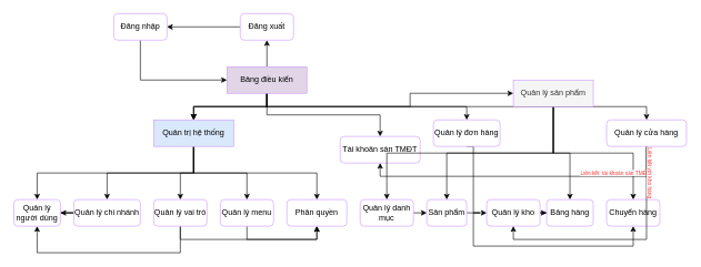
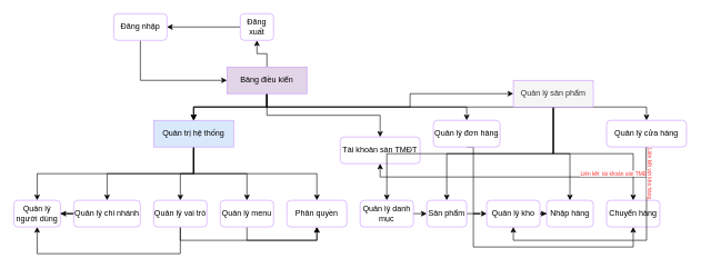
  <mxCell id="0" />
  <mxCell id="1" parent="0" />
  <mxCell id="2" style="edgeStyle=orthogonalEdgeStyle;rounded=0;orthogonalLoop=1;jettySize=auto;html=1;exitX=0.5;exitY=1;exitDx=0;exitDy=0;entryX=0;entryY=0.5;entryDx=0;entryDy=0;" edge="1" parent="1" source="3" target="12"><mxGeometry relative="1" as="geometry" /></mxCell>
  <mxCell id="3" value="Đăng nhập" style="rounded=1;whiteSpace=wrap;html=1;strokeColor=#CC99FF;" vertex="1" parent="1"><mxGeometry x="170" y="20" width="80" height="40" as="geometry" /></mxCell>
  <mxCell id="4" value="" style="edgeStyle=orthogonalEdgeStyle;rounded=0;orthogonalLoop=1;jettySize=auto;html=1;" edge="1" parent="1" source="12" target="14"><mxGeometry relative="1" as="geometry" /></mxCell>
  <mxCell id="5" value="" style="edgeStyle=orthogonalEdgeStyle;rounded=0;orthogonalLoop=1;jettySize=auto;html=1;" edge="1" parent="1" source="12" target="20"><mxGeometry relative="1" as="geometry" /></mxCell>
  <mxCell id="6" value="" style="edgeStyle=orthogonalEdgeStyle;rounded=0;orthogonalLoop=1;jettySize=auto;html=1;" edge="1" parent="1" source="12" target="20"><mxGeometry relative="1" as="geometry" /></mxCell>
  <mxCell id="7" value="" style="edgeStyle=orthogonalEdgeStyle;rounded=0;orthogonalLoop=1;jettySize=auto;html=1;" edge="1" parent="1" source="12" target="20"><mxGeometry relative="1" as="geometry" /></mxCell>
  <mxCell id="8" style="edgeStyle=orthogonalEdgeStyle;rounded=0;orthogonalLoop=1;jettySize=auto;html=1;exitX=0.5;exitY=1;exitDx=0;exitDy=0;entryX=0.5;entryY=0;entryDx=0;entryDy=0;" edge="1" parent="1" source="12" target="21"><mxGeometry relative="1" as="geometry"><mxPoint x="614" y="180" as="targetPoint" /></mxGeometry></mxCell>
  <mxCell id="9" style="edgeStyle=orthogonalEdgeStyle;rounded=0;orthogonalLoop=1;jettySize=auto;html=1;exitX=0.5;exitY=1;exitDx=0;exitDy=0;" edge="1" parent="1" source="12" target="32"><mxGeometry relative="1" as="geometry" /></mxCell>
  <mxCell id="10" style="edgeStyle=orthogonalEdgeStyle;rounded=0;orthogonalLoop=1;jettySize=auto;html=1;exitX=0.5;exitY=1;exitDx=0;exitDy=0;" edge="1" parent="1" source="12" target="37"><mxGeometry relative="1" as="geometry" /></mxCell>
  <mxCell id="11" style="edgeStyle=orthogonalEdgeStyle;rounded=0;orthogonalLoop=1;jettySize=auto;html=1;exitX=0.5;exitY=1;exitDx=0;exitDy=0;" edge="1" parent="1" source="12" target="50"><mxGeometry relative="1" as="geometry" /></mxCell>
  <mxCell id="12" value="Bảng điều kiển" style="rounded=0;whiteSpace=wrap;html=1;fillColor=#e1d5e7;strokeColor=#CC99FF;" vertex="1" parent="1"><mxGeometry x="340" y="100" width="120" height="40" as="geometry" /></mxCell>
  <mxCell id="13" style="edgeStyle=orthogonalEdgeStyle;rounded=0;orthogonalLoop=1;jettySize=auto;html=1;exitX=0;exitY=0.5;exitDx=0;exitDy=0;entryX=1;entryY=0.5;entryDx=0;entryDy=0;" edge="1" parent="1" source="14" target="3"><mxGeometry relative="1" as="geometry" /></mxCell>
- <mxCell id="14" value="Đăng xuất" style="rounded=1;whiteSpace=wrap;html=1;strokeColor=#CC99FF;" vertex="1" parent="1"><mxGeometry x="360" y="20" width="80" height="40" as="geometry" /></mxCell>
+ <mxCell id="14" value="Đăng xuất" style="rounded=1;whiteSpace=wrap;html=1;strokeColor=#CC99FF;" vertex="1" parent="1"><mxGeometry x="360" y="20" width="50" height="40" as="geometry" /></mxCell>
  <mxCell id="15" style="edgeStyle=orthogonalEdgeStyle;rounded=0;orthogonalLoop=1;jettySize=auto;html=1;exitX=0.5;exitY=1;exitDx=0;exitDy=0;entryX=0.5;entryY=0;entryDx=0;entryDy=0;" edge="1" parent="1" source="20" target="23"><mxGeometry relative="1" as="geometry" /></mxCell>
  <mxCell id="16" style="edgeStyle=orthogonalEdgeStyle;rounded=0;orthogonalLoop=1;jettySize=auto;html=1;exitX=0.5;exitY=1;exitDx=0;exitDy=0;entryX=0.5;entryY=0;entryDx=0;entryDy=0;" edge="1" parent="1" source="20" target="26"><mxGeometry relative="1" as="geometry" /></mxCell>
  <mxCell id="17" style="edgeStyle=orthogonalEdgeStyle;rounded=0;orthogonalLoop=1;jettySize=auto;html=1;exitX=0.5;exitY=1;exitDx=0;exitDy=0;entryX=0.5;entryY=0;entryDx=0;entryDy=0;" edge="1" parent="1" source="20" target="28"><mxGeometry relative="1" as="geometry" /></mxCell>
  <mxCell id="18" style="edgeStyle=orthogonalEdgeStyle;rounded=0;orthogonalLoop=1;jettySize=auto;html=1;exitX=0.5;exitY=1;exitDx=0;exitDy=0;" edge="1" parent="1" source="20" target="29"><mxGeometry relative="1" as="geometry" /></mxCell>
  <mxCell id="19" style="edgeStyle=orthogonalEdgeStyle;rounded=0;orthogonalLoop=1;jettySize=auto;html=1;exitX=0.5;exitY=1;exitDx=0;exitDy=0;entryX=0.5;entryY=0;entryDx=0;entryDy=0;" edge="1" parent="1" source="20" target="30"><mxGeometry relative="1" as="geometry" /></mxCell>
  <mxCell id="20" value="Quản trị hệ thống" style="rounded=0;whiteSpace=wrap;html=1;fillColor=#dae8fc;strokeColor=#CC99FF;" vertex="1" parent="1"><mxGeometry x="230" y="180" width="120" height="40" as="geometry" /></mxCell>
  <mxCell id="21" value="Tài khoản sàn TMĐT" style="rounded=1;whiteSpace=wrap;html=1;strokeColor=#CC99FF;" vertex="1" parent="1"><mxGeometry x="510" y="205" width="120" height="40" as="geometry" /></mxCell>
  <mxCell id="22" style="edgeStyle=orthogonalEdgeStyle;rounded=0;orthogonalLoop=1;jettySize=auto;html=1;exitX=0;exitY=0.5;exitDx=0;exitDy=0;" edge="1" parent="1" source="23" target="30"><mxGeometry relative="1" as="geometry" /></mxCell>
  <mxCell id="23" value="Quản lý chi nhánh" style="rounded=1;whiteSpace=wrap;html=1;strokeColor=#CC99FF;" vertex="1" parent="1"><mxGeometry x="110" y="300" width="100" height="40" as="geometry" /></mxCell>
  <mxCell id="24" style="edgeStyle=orthogonalEdgeStyle;rounded=0;orthogonalLoop=1;jettySize=auto;html=1;exitX=0.5;exitY=1;exitDx=0;exitDy=0;entryX=0.5;entryY=1;entryDx=0;entryDy=0;" edge="1" parent="1" source="26" target="29"><mxGeometry relative="1" as="geometry" /></mxCell>
  <mxCell id="25" style="edgeStyle=orthogonalEdgeStyle;rounded=0;orthogonalLoop=1;jettySize=auto;html=1;exitX=0.5;exitY=1;exitDx=0;exitDy=0;entryX=0.5;entryY=1;entryDx=0;entryDy=0;fontSize=8;fontColor=#FF3333;" edge="1" parent="1" source="26" target="30"><mxGeometry relative="1" as="geometry"><Array as="points"><mxPoint x="270" y="380" /><mxPoint x="55" y="380" /></Array></mxGeometry></mxCell>
  <mxCell id="26" value="Quản lý vai trò" style="rounded=1;whiteSpace=wrap;html=1;strokeColor=#CC99FF;" vertex="1" parent="1"><mxGeometry x="230" y="300" width="80" height="40" as="geometry" /></mxCell>
  <mxCell id="27" style="edgeStyle=orthogonalEdgeStyle;rounded=0;orthogonalLoop=1;jettySize=auto;html=1;exitX=0.5;exitY=1;exitDx=0;exitDy=0;entryX=0.5;entryY=1;entryDx=0;entryDy=0;" edge="1" parent="1" source="28" target="29"><mxGeometry relative="1" as="geometry" /></mxCell>
  <mxCell id="28" value="Quản lý menu" style="rounded=1;whiteSpace=wrap;html=1;strokeColor=#CC99FF;" vertex="1" parent="1"><mxGeometry x="330" y="300" width="80" height="40" as="geometry" /></mxCell>
  <mxCell id="29" value="Phân quyền" style="rounded=1;whiteSpace=wrap;html=1;strokeColor=#CC99FF;" vertex="1" parent="1"><mxGeometry x="430" y="300" width="90" height="40" as="geometry" /></mxCell>
  <mxCell id="30" value="Quản lý người dùng" style="rounded=1;whiteSpace=wrap;html=1;strokeColor=#CC99FF;" vertex="1" parent="1"><mxGeometry y="300" width="70" height="40" as="geometry" x="20" /></mxCell>
  <mxCell id="31" style="edgeStyle=orthogonalEdgeStyle;rounded=0;orthogonalLoop=1;jettySize=auto;html=1;exitX=0.5;exitY=1;exitDx=0;exitDy=0;entryX=0.5;entryY=1;entryDx=0;entryDy=0;" edge="1" parent="1" source="32" target="45"><mxGeometry relative="1" as="geometry"><Array as="points"><mxPoint x="710" y="220" /><mxPoint x="710" y="370" /><mxPoint x="950" y="370" /></Array></mxGeometry></mxCell>
  <mxCell id="32" value="Quản lý đơn hàng" style="rounded=1;whiteSpace=wrap;html=1;strokeColor=#CC99FF;" vertex="1" parent="1"><mxGeometry x="650" y="180" width="100" height="40" as="geometry" /></mxCell>
  <mxCell id="33" style="edgeStyle=orthogonalEdgeStyle;rounded=0;orthogonalLoop=1;jettySize=auto;html=1;exitX=0.5;exitY=1;exitDx=0;exitDy=0;" edge="1" parent="1" source="37" target="39"><mxGeometry relative="1" as="geometry" /></mxCell>
  <mxCell id="34" style="edgeStyle=orthogonalEdgeStyle;rounded=0;orthogonalLoop=1;jettySize=auto;html=1;exitX=0.5;exitY=1;exitDx=0;exitDy=0;entryX=0.5;entryY=0;entryDx=0;entryDy=0;" edge="1" parent="1" source="37" target="41"><mxGeometry relative="1" as="geometry" /></mxCell>
  <mxCell id="35" style="edgeStyle=orthogonalEdgeStyle;rounded=0;orthogonalLoop=1;jettySize=auto;html=1;" edge="1" parent="1" source="37" target="44"><mxGeometry relative="1" as="geometry" /></mxCell>
  <mxCell id="36" style="edgeStyle=orthogonalEdgeStyle;rounded=0;orthogonalLoop=1;jettySize=auto;html=1;exitX=0.5;exitY=1;exitDx=0;exitDy=0;" edge="1" parent="1" source="37" target="45"><mxGeometry relative="1" as="geometry" /></mxCell>
  <mxCell id="37" value="Quản lý sản phẩm" style="rounded=0;whiteSpace=wrap;html=1;fillColor=#f5f5f5;fontColor=#333333;strokeColor=#CC99FF;" vertex="1" parent="1"><mxGeometry x="770" y="120" width="120" height="40" as="geometry" /></mxCell>
  <mxCell id="38" style="edgeStyle=orthogonalEdgeStyle;rounded=0;orthogonalLoop=1;jettySize=auto;html=1;exitX=1;exitY=0.5;exitDx=0;exitDy=0;entryX=0;entryY=0.5;entryDx=0;entryDy=0;" edge="1" parent="1" source="39" target="41"><mxGeometry relative="1" as="geometry" /></mxCell>
  <mxCell id="39" value="Quản lý danh mục" style="rounded=1;whiteSpace=wrap;html=1;strokeColor=#CC99FF;" vertex="1" parent="1"><mxGeometry x="540" y="300" width="80" height="40" as="geometry" /></mxCell>
  <mxCell id="40" style="edgeStyle=orthogonalEdgeStyle;rounded=0;orthogonalLoop=1;jettySize=auto;html=1;exitX=1;exitY=0.5;exitDx=0;exitDy=0;" edge="1" parent="1" source="41" target="43"><mxGeometry relative="1" as="geometry" /></mxCell>
  <mxCell id="41" value="Sản phẩm" style="rounded=1;whiteSpace=wrap;html=1;strokeColor=#CC99FF;" vertex="1" parent="1"><mxGeometry x="640" y="300" width="60" height="40" as="geometry" /></mxCell>
  <mxCell id="42" style="edgeStyle=orthogonalEdgeStyle;rounded=0;orthogonalLoop=1;jettySize=auto;html=1;exitX=1;exitY=0.5;exitDx=0;exitDy=0;" edge="1" parent="1" source="43" target="44"><mxGeometry relative="1" as="geometry" /></mxCell>
  <mxCell id="43" value="Quản lý kho" style="rounded=1;whiteSpace=wrap;html=1;strokeColor=#CC99FF;" vertex="1" parent="1"><mxGeometry x="730" y="300" width="80" height="40" as="geometry" /></mxCell>
- <mxCell id="44" value="Bảng hàng" style="rounded=1;whiteSpace=wrap;html=1;strokeColor=#CC99FF;" vertex="1" parent="1"><mxGeometry x="820" y="300" width="70" height="40" as="geometry" /></mxCell>
+ <mxCell id="44" value="Nhập hàng" style="rounded=1;whiteSpace=wrap;html=1;strokeColor=#CC99FF;" vertex="1" parent="1"><mxGeometry x="820" y="300" width="70" height="40" as="geometry" /></mxCell>
  <mxCell id="45" value="Chuyển hàng" style="rounded=1;whiteSpace=wrap;html=1;strokeColor=#CC99FF;" vertex="1" parent="1"><mxGeometry x="910" y="300" width="80" height="40" as="geometry" /></mxCell>
  <mxCell id="46" style="edgeStyle=orthogonalEdgeStyle;rounded=0;orthogonalLoop=1;jettySize=auto;html=1;exitX=0.5;exitY=1;exitDx=0;exitDy=0;entryX=0.5;entryY=1;entryDx=0;entryDy=0;" edge="1" parent="1" source="50" target="21"><mxGeometry relative="1" as="geometry" /></mxCell>
  <mxCell id="47" value="Liên kết&amp;nbsp; tài khoản sàn TMĐT" style="edgeLabel;html=1;align=center;verticalAlign=middle;resizable=0;points=[];fontSize=8;fontColor=#FF3333;" vertex="1" connectable="0" parent="46"><mxGeometry x="-0.596" y="-2" relative="1" as="geometry"><mxPoint x="1" y="-4" as="offset" /></mxGeometry></mxCell>
  <mxCell id="48" style="edgeStyle=orthogonalEdgeStyle;rounded=0;orthogonalLoop=1;jettySize=auto;html=1;exitX=0.5;exitY=1;exitDx=0;exitDy=0;entryX=0.5;entryY=1;entryDx=0;entryDy=0;" edge="1" parent="1" source="50" target="43"><mxGeometry relative="1" as="geometry" /></mxCell>
  <mxCell id="49" value="Liên kết với kho hàng" style="edgeLabel;html=1;align=center;verticalAlign=middle;resizable=0;points=[];rotation=90;fontSize=8;fontStyle=0;fontColor=#FF3333;" vertex="1" connectable="0" parent="48"><mxGeometry x="-0.778" y="2" relative="1" as="geometry"><mxPoint x="5" y="-1" as="offset" /></mxGeometry></mxCell>
  <mxCell id="50" value="Quản lý cửa hàng" style="rounded=1;whiteSpace=wrap;html=1;strokeColor=#CC99FF;" vertex="1" parent="1"><mxGeometry x="910" y="180" width="120" height="40" as="geometry" /></mxCell>
